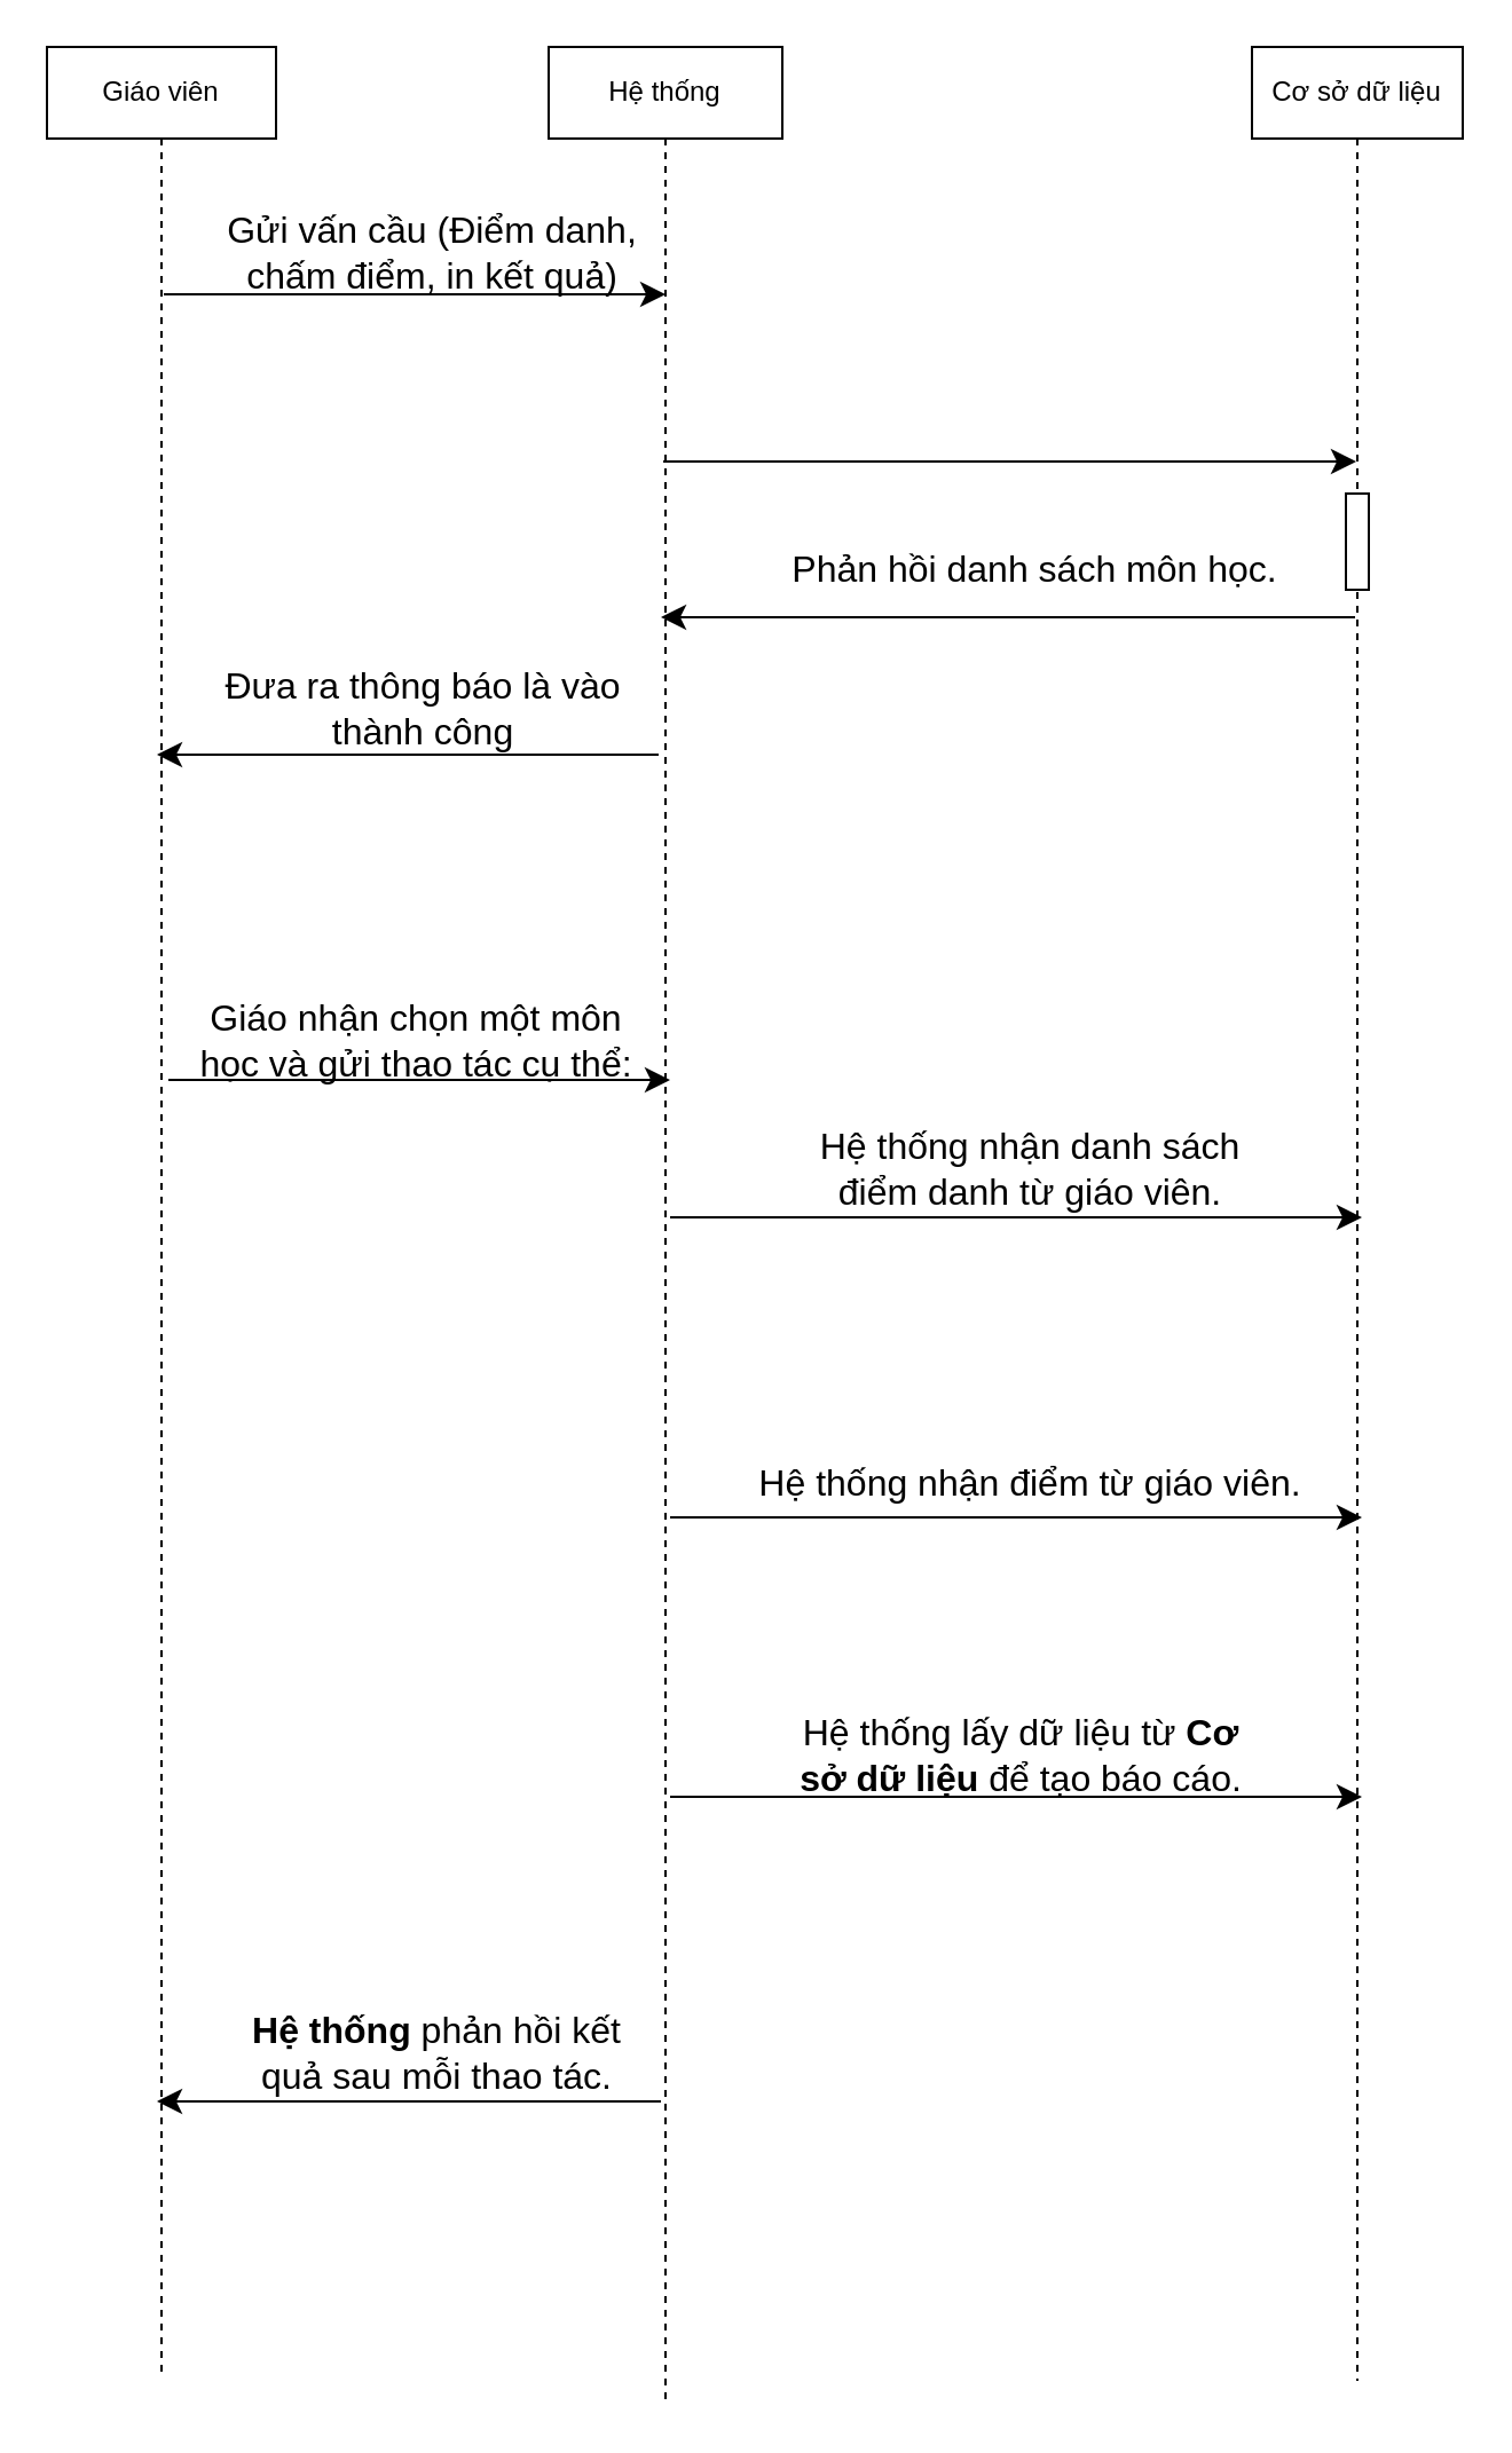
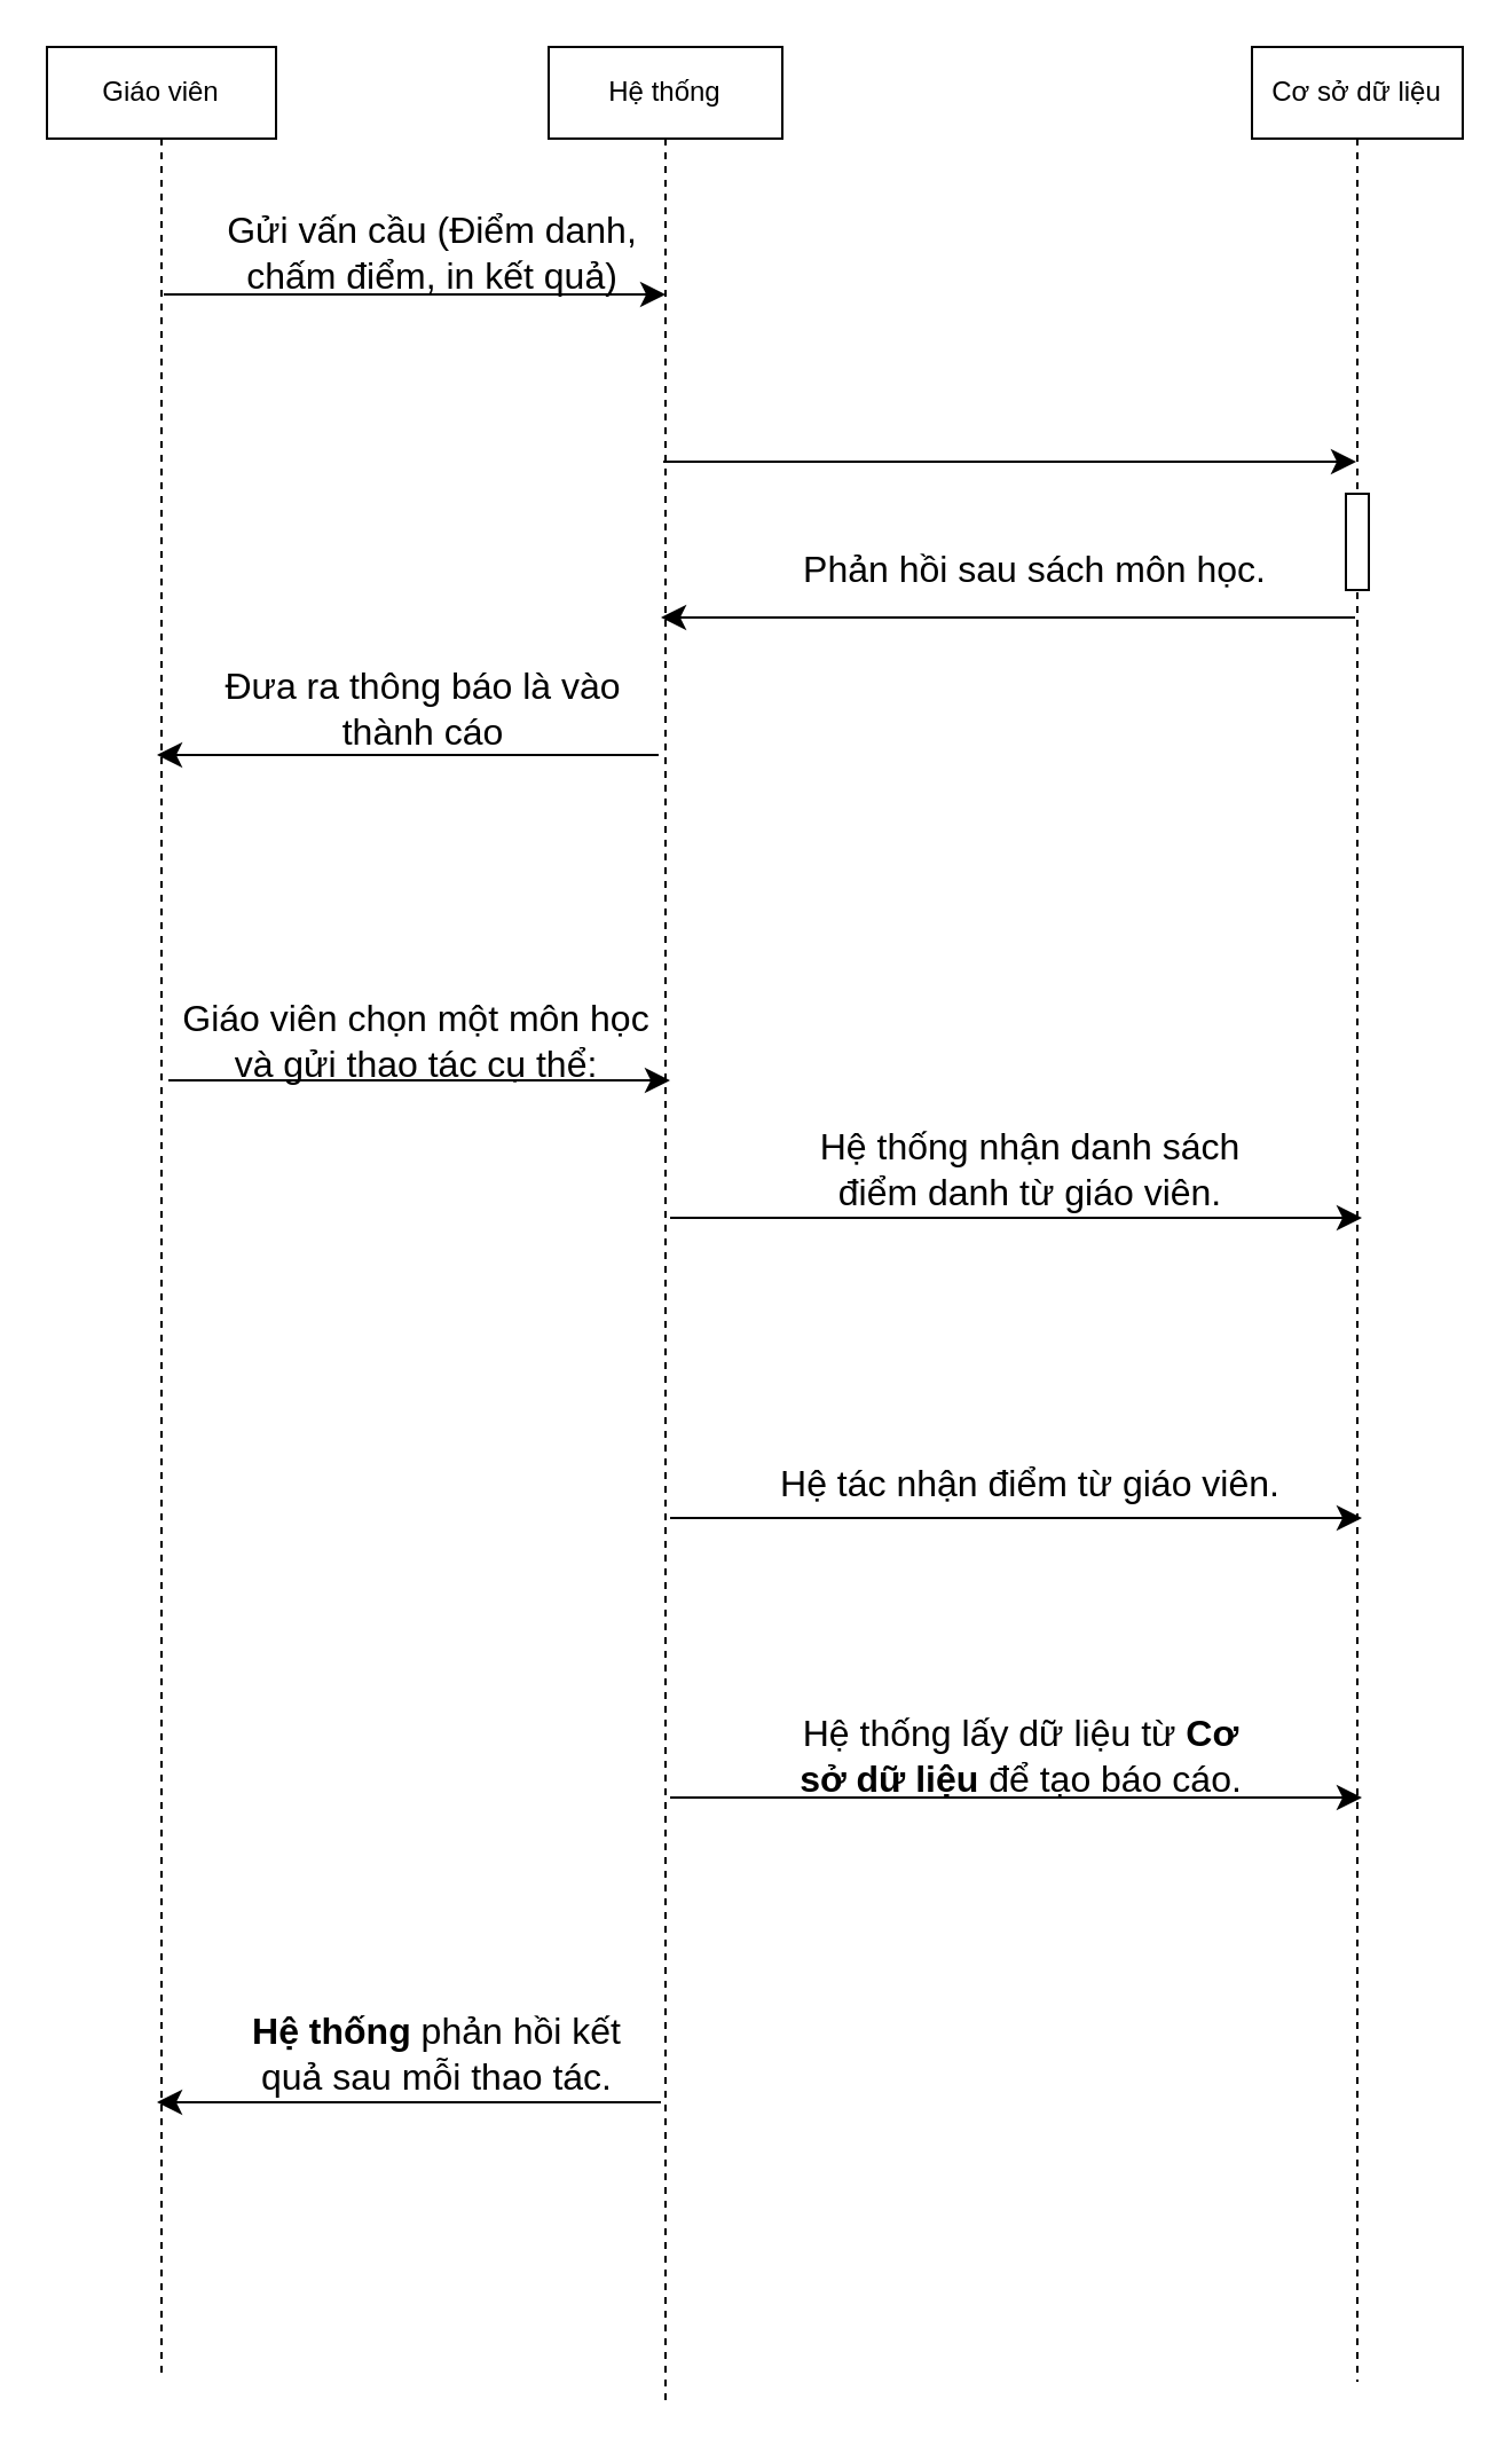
  <mxCell id="0" />
  <mxCell id="1" parent="0" />
  <mxCell id="2" style="edgeStyle=none;curved=0;rounded=0;orthogonalLoop=1;jettySize=auto;html=1;fontSize=12;startSize=8;endSize=8;" edge="1" parent="1"><mxGeometry relative="1" as="geometry"><mxPoint x="71" y="128" as="sourcePoint" /><mxPoint x="290" y="128" as="targetPoint" /></mxGeometry></mxCell>
  <mxCell id="3" style="edgeStyle=none;curved=0;rounded=0;orthogonalLoop=1;jettySize=auto;html=1;fontSize=12;startSize=8;endSize=8;" edge="1" parent="1"><mxGeometry relative="1" as="geometry"><mxPoint x="73" y="471" as="sourcePoint" /><mxPoint x="292" y="471" as="targetPoint" /></mxGeometry></mxCell>
  <mxCell id="4" value="Giáo viên" style="shape=umlLifeline;perimeter=lifelinePerimeter;whiteSpace=wrap;html=1;container=1;dropTarget=0;collapsible=0;recursiveResize=0;outlineConnect=0;portConstraint=eastwest;newEdgeStyle={&quot;curved&quot;:0,&quot;rounded&quot;:0};" vertex="1" parent="1"><mxGeometry x="20" y="20" width="100" height="1016" as="geometry" /></mxCell>
  <mxCell id="5" style="edgeStyle=none;curved=0;rounded=0;orthogonalLoop=1;jettySize=auto;html=1;fontSize=12;startSize=8;endSize=8;" edge="1" parent="1" target="11"><mxGeometry relative="1" as="geometry"><mxPoint x="289" y="201" as="sourcePoint" /><mxPoint x="521" y="201" as="targetPoint" /></mxGeometry></mxCell>
  <mxCell id="6" style="edgeStyle=none;curved=0;rounded=0;orthogonalLoop=1;jettySize=auto;html=1;fontSize=12;startSize=8;endSize=8;" edge="1" parent="1"><mxGeometry relative="1" as="geometry"><mxPoint x="287" y="329" as="sourcePoint" /><mxPoint x="68" y="329" as="targetPoint" /></mxGeometry></mxCell>
  <mxCell id="7" style="edgeStyle=none;curved=0;rounded=0;orthogonalLoop=1;jettySize=auto;html=1;fontSize=12;startSize=8;endSize=8;" edge="1" parent="1"><mxGeometry relative="1" as="geometry"><mxPoint x="292" y="531" as="sourcePoint" /><mxPoint x="594" y="531" as="targetPoint" /></mxGeometry></mxCell>
  <mxCell id="8" style="edgeStyle=none;curved=0;rounded=0;orthogonalLoop=1;jettySize=auto;html=1;fontSize=12;startSize=8;endSize=8;" edge="1" parent="1"><mxGeometry relative="1" as="geometry"><mxPoint x="288" y="917" as="sourcePoint" /><mxPoint x="68" y="917" as="targetPoint" /></mxGeometry></mxCell>
  <mxCell id="9" value="Hệ thống" style="shape=umlLifeline;perimeter=lifelinePerimeter;whiteSpace=wrap;html=1;container=1;dropTarget=0;collapsible=0;recursiveResize=0;outlineConnect=0;portConstraint=eastwest;newEdgeStyle={&quot;curved&quot;:0,&quot;rounded&quot;:0};" vertex="1" parent="1"><mxGeometry x="239" y="20" width="102" height="1029" as="geometry" /></mxCell>
  <mxCell id="10" style="edgeStyle=none;curved=0;rounded=0;orthogonalLoop=1;jettySize=auto;html=1;fontSize=12;startSize=8;endSize=8;" edge="1" parent="1"><mxGeometry relative="1" as="geometry"><mxPoint x="591" y="269" as="sourcePoint" /><mxPoint x="288" y="269" as="targetPoint" /></mxGeometry></mxCell>
  <mxCell id="11" value="Cơ sở dữ liệu" style="shape=umlLifeline;perimeter=lifelinePerimeter;whiteSpace=wrap;html=1;container=1;dropTarget=0;collapsible=0;recursiveResize=0;outlineConnect=0;portConstraint=eastwest;newEdgeStyle={&quot;curved&quot;:0,&quot;rounded&quot;:0};" vertex="1" parent="1"><mxGeometry x="546" y="20" width="92" height="1019" as="geometry" /></mxCell>
  <mxCell id="12" value="" style="html=1;points=[[0,0,0,0,5],[0,1,0,0,-5],[1,0,0,0,5],[1,1,0,0,-5]];perimeter=orthogonalPerimeter;outlineConnect=0;targetShapes=umlLifeline;portConstraint=eastwest;newEdgeStyle={&quot;curved&quot;:0,&quot;rounded&quot;:0};" vertex="1" parent="11"><mxGeometry x="41" y="195" width="10" height="42" as="geometry" /></mxCell>
  <mxCell id="13" value="&lt;font style=&quot;font-size: 16px;&quot;&gt;Gửi vấn cầu (Điểm danh, chấm điểm, in kết quả)&lt;/font&gt;" style="text;strokeColor=none;fillColor=none;html=1;align=center;verticalAlign=middle;whiteSpace=wrap;rounded=0;fontSize=16;" vertex="1" parent="1"><mxGeometry x="85" y="95" width="207" height="30" as="geometry" /></mxCell>
- <mxCell id="14" value="Phản hồi danh sách môn học." style="text;strokeColor=none;fillColor=none;html=1;align=center;verticalAlign=middle;whiteSpace=wrap;rounded=0;fontSize=16;" vertex="1" parent="1"><mxGeometry x="336" y="233" width="231" height="30" as="geometry" /></mxCell>
- <mxCell id="15" value="Đưa ra thông báo là vào thành công" style="text;strokeColor=none;fillColor=none;html=1;align=center;verticalAlign=middle;whiteSpace=wrap;rounded=0;fontSize=16;" vertex="1" parent="1"><mxGeometry x="81" y="294" width="207" height="30" as="geometry" /></mxCell>
- <mxCell id="16" value="Giáo nhận chọn một môn học và gửi thao tác cụ thể:" style="text;strokeColor=none;fillColor=none;html=1;align=center;verticalAlign=middle;whiteSpace=wrap;rounded=0;fontSize=16;" vertex="1" parent="1"><mxGeometry x="78" y="439" width="207" height="30" as="geometry" /></mxCell>
+ <mxCell id="14" value="Phản hồi sau sách môn học." style="text;strokeColor=none;fillColor=none;html=1;align=center;verticalAlign=middle;whiteSpace=wrap;rounded=0;fontSize=16;" vertex="1" parent="1"><mxGeometry x="336" y="233" width="231" height="30" as="geometry" /></mxCell>
+ <mxCell id="15" value="Đưa ra thông báo là vào thành cáo" style="text;strokeColor=none;fillColor=none;html=1;align=center;verticalAlign=middle;whiteSpace=wrap;rounded=0;fontSize=16;" vertex="1" parent="1"><mxGeometry x="81" y="294" width="207" height="30" as="geometry" /></mxCell>
+ <mxCell id="16" value="Giáo viên chọn một môn học và gửi thao tác cụ thể:" style="text;strokeColor=none;fillColor=none;html=1;align=center;verticalAlign=middle;whiteSpace=wrap;rounded=0;fontSize=16;" vertex="1" parent="1"><mxGeometry x="78" y="439" width="207" height="30" as="geometry" /></mxCell>
  <mxCell id="17" value="&lt;span style=&quot;color: rgba(0, 0, 0, 0); font-family: monospace; font-size: 0px; text-align: start; text-wrap-mode: nowrap;&quot;&gt;%3CmxGraphModel%3E%3Croot%3E%3CmxCell%20id%3D%220%22%2F%3E%3CmxCell%20id%3D%221%22%20parent%3D%220%22%2F%3E%3CmxCell%20id%3D%222%22%20value%3D%22Gi%C3%A1o%20vi%C3%AAn%20ch%E1%BB%8Dn%20m%E1%BB%99t%20m%C3%B4n%20h%E1%BB%8Dc%20v%C3%A0%20g%E1%BB%ADi%20thao%20t%C3%A1c%20c%E1%BB%A5%20th%E1%BB%83%3A%22%20style%3D%22text%3BstrokeColor%3Dnone%3BfillColor%3Dnone%3Bhtml%3D1%3Balign%3Dcenter%3BverticalAlign%3Dmiddle%3BwhiteSpace%3Dwrap%3Brounded%3D0%3BfontSize%3D16%3B%22%20vertex%3D%221%22%20parent%3D%221%22%3E%3CmxGeometry%20x%3D%22-111%22%20y%3D%22396%22%20width%3D%22207%22%20height%3D%2230%22%20as%3D%22geometry%22%2F%3E%3C%2FmxCell%3E%3C%2Froot%3E%3C%2FmxGraphModel%3E&lt;/span&gt;Hệ thống nhận danh sách điểm danh từ giáo viên." style="text;strokeColor=none;fillColor=none;html=1;align=center;verticalAlign=middle;whiteSpace=wrap;rounded=0;fontSize=16;" vertex="1" parent="1"><mxGeometry x="346" y="495" width="207" height="30" as="geometry" /></mxCell>
  <mxCell id="18" style="edgeStyle=none;curved=0;rounded=0;orthogonalLoop=1;jettySize=auto;html=1;fontSize=12;startSize=8;endSize=8;" edge="1" parent="1"><mxGeometry relative="1" as="geometry"><mxPoint x="292" y="662" as="sourcePoint" /><mxPoint x="594" y="662" as="targetPoint" /></mxGeometry></mxCell>
- <mxCell id="19" value="Hệ thống nhận điểm từ giáo viên." style="text;strokeColor=none;fillColor=none;html=1;align=center;verticalAlign=middle;whiteSpace=wrap;rounded=0;fontSize=16;" vertex="1" parent="1"><mxGeometry x="329" y="632" width="241" height="30" as="geometry" /></mxCell>
+ <mxCell id="19" value="Hệ tác nhận điểm từ giáo viên." style="text;strokeColor=none;fillColor=none;html=1;align=center;verticalAlign=middle;whiteSpace=wrap;rounded=0;fontSize=16;" vertex="1" parent="1"><mxGeometry x="329" y="632" width="241" height="30" as="geometry" /></mxCell>
  <mxCell id="20" style="edgeStyle=none;curved=0;rounded=0;orthogonalLoop=1;jettySize=auto;html=1;fontSize=12;startSize=8;endSize=8;" edge="1" parent="1"><mxGeometry relative="1" as="geometry"><mxPoint x="292" y="784" as="sourcePoint" /><mxPoint x="594" y="784" as="targetPoint" /></mxGeometry></mxCell>
  <mxCell id="21" value="Hệ thống lấy dữ liệu từ &lt;strong&gt;Cơ sở dữ liệu&lt;/strong&gt; để tạo báo cáo." style="text;strokeColor=none;fillColor=none;html=1;align=center;verticalAlign=middle;whiteSpace=wrap;rounded=0;fontSize=16;" vertex="1" parent="1"><mxGeometry x="341" y="751" width="209" height="30" as="geometry" /></mxCell>
  <mxCell id="22" value="&lt;strong&gt;Hệ thống&lt;/strong&gt; phản hồi kết quả sau mỗi thao tác." style="text;strokeColor=none;fillColor=none;html=1;align=center;verticalAlign=middle;whiteSpace=wrap;rounded=0;fontSize=16;" vertex="1" parent="1"><mxGeometry x="98" y="881" width="185" height="30" as="geometry" /></mxCell>
